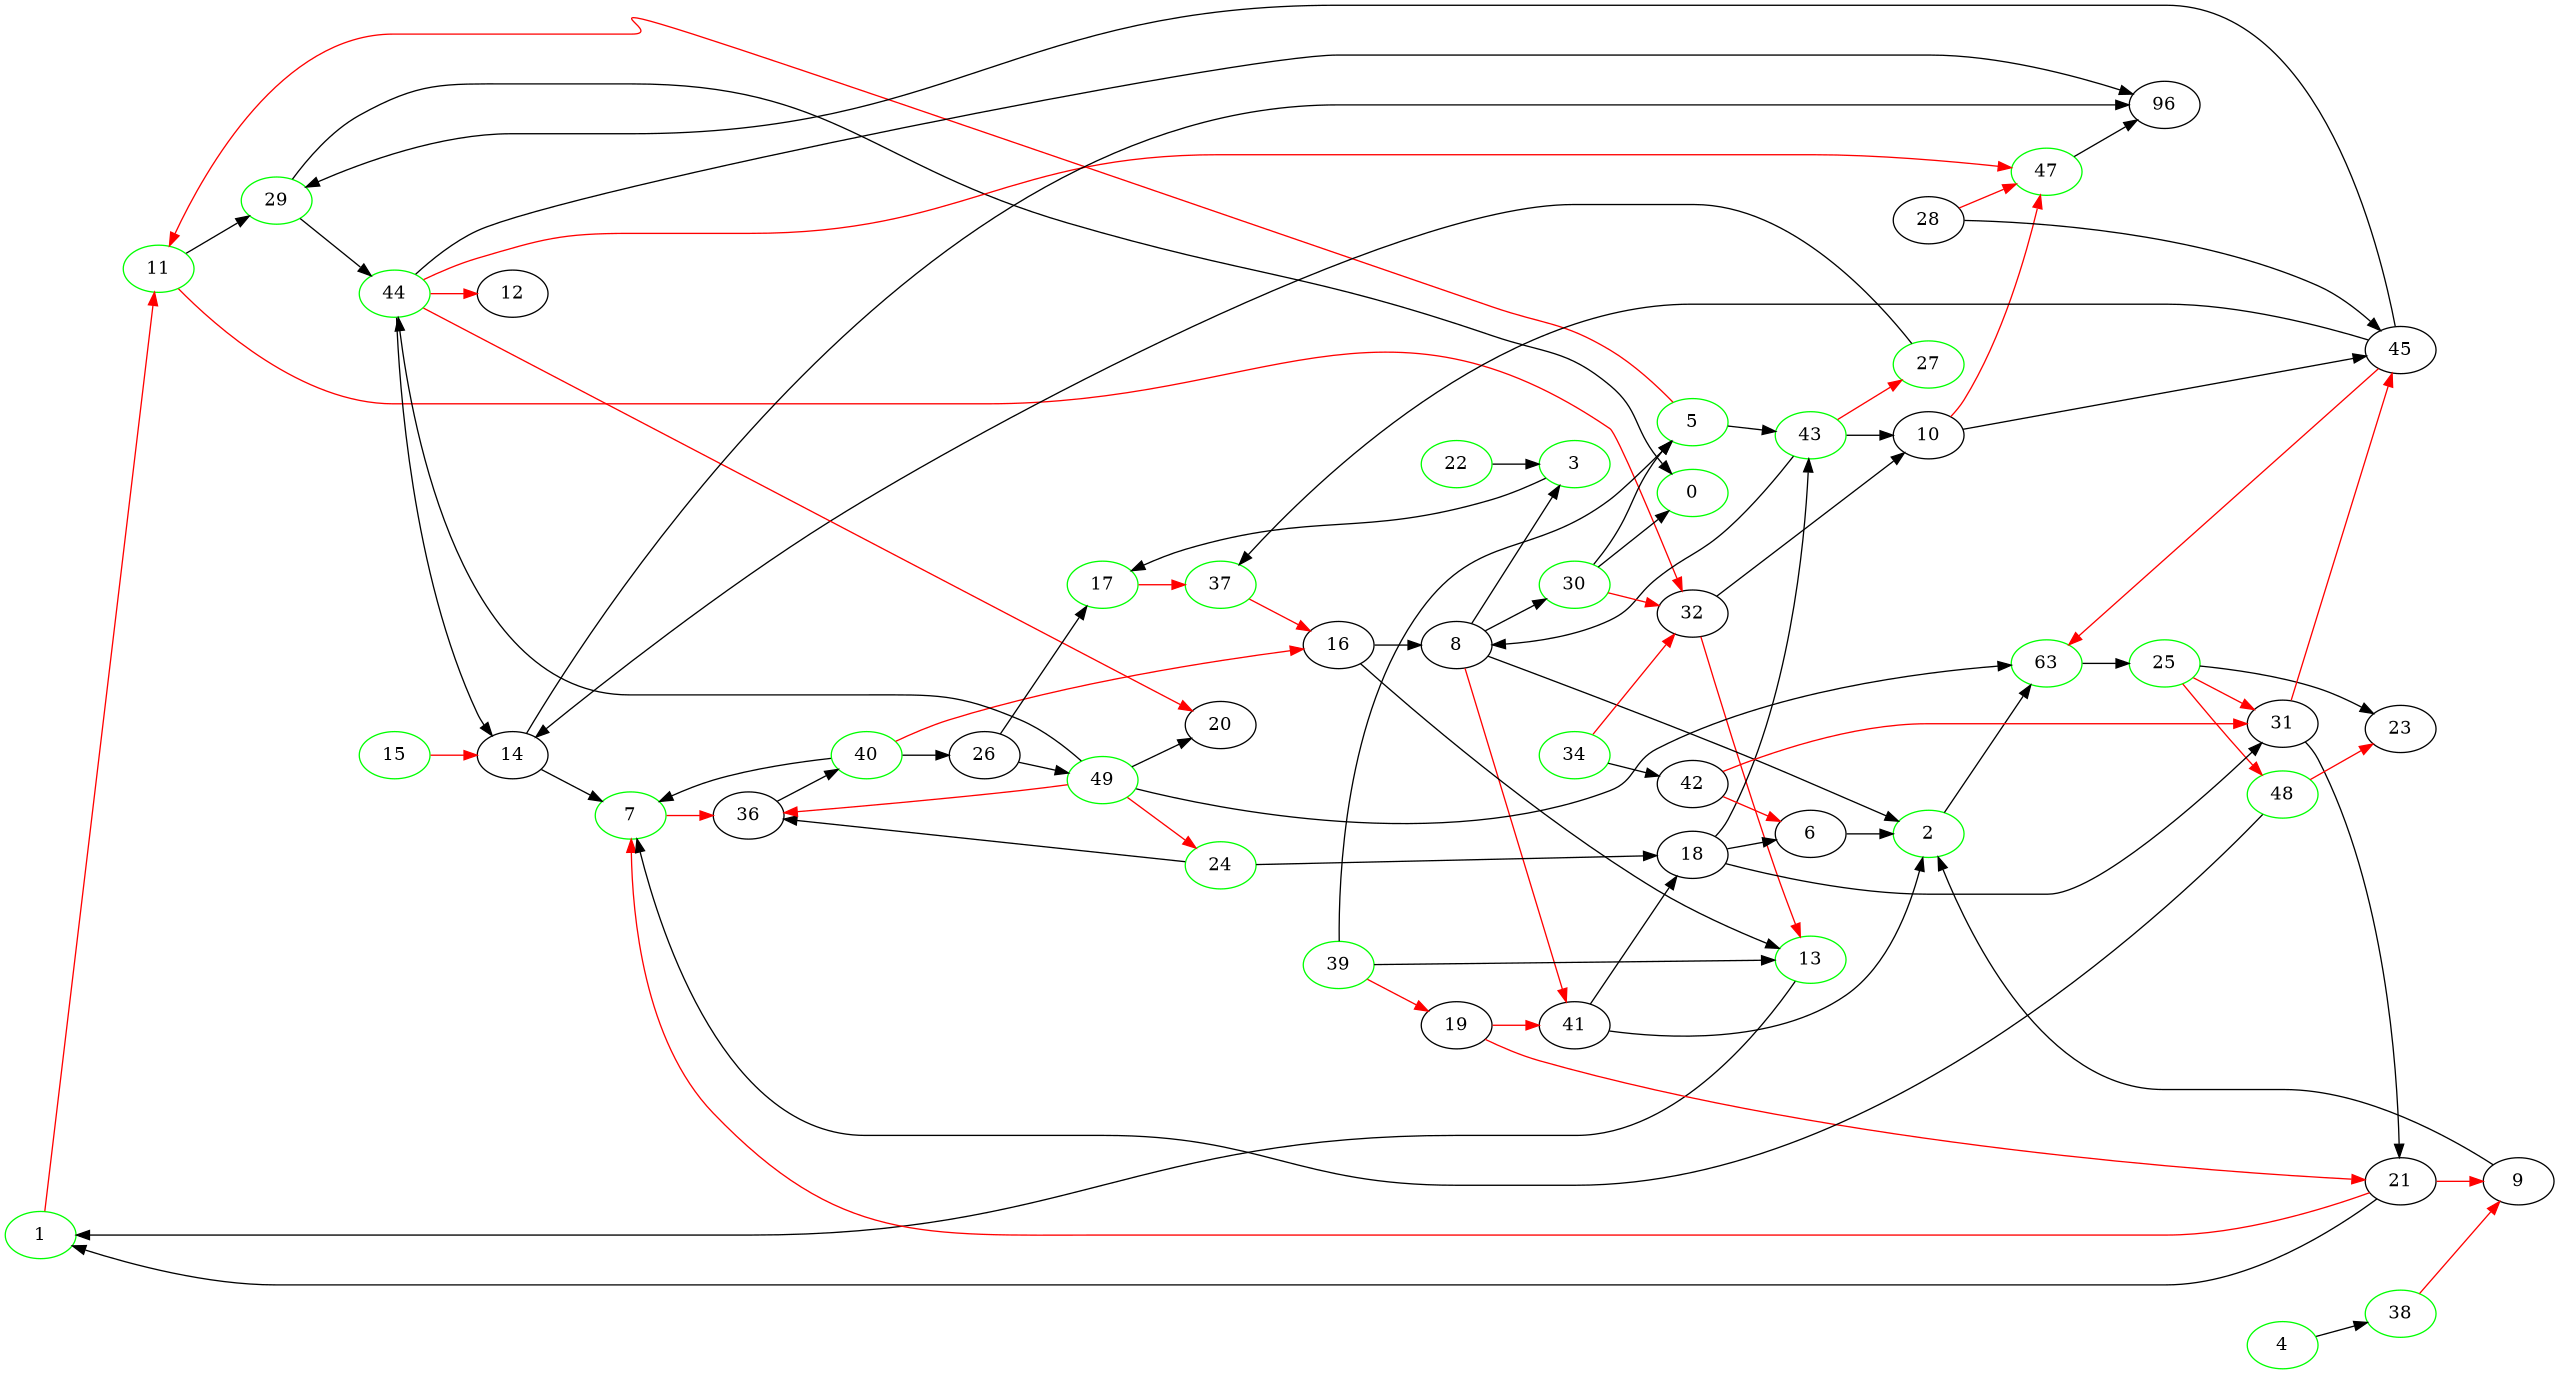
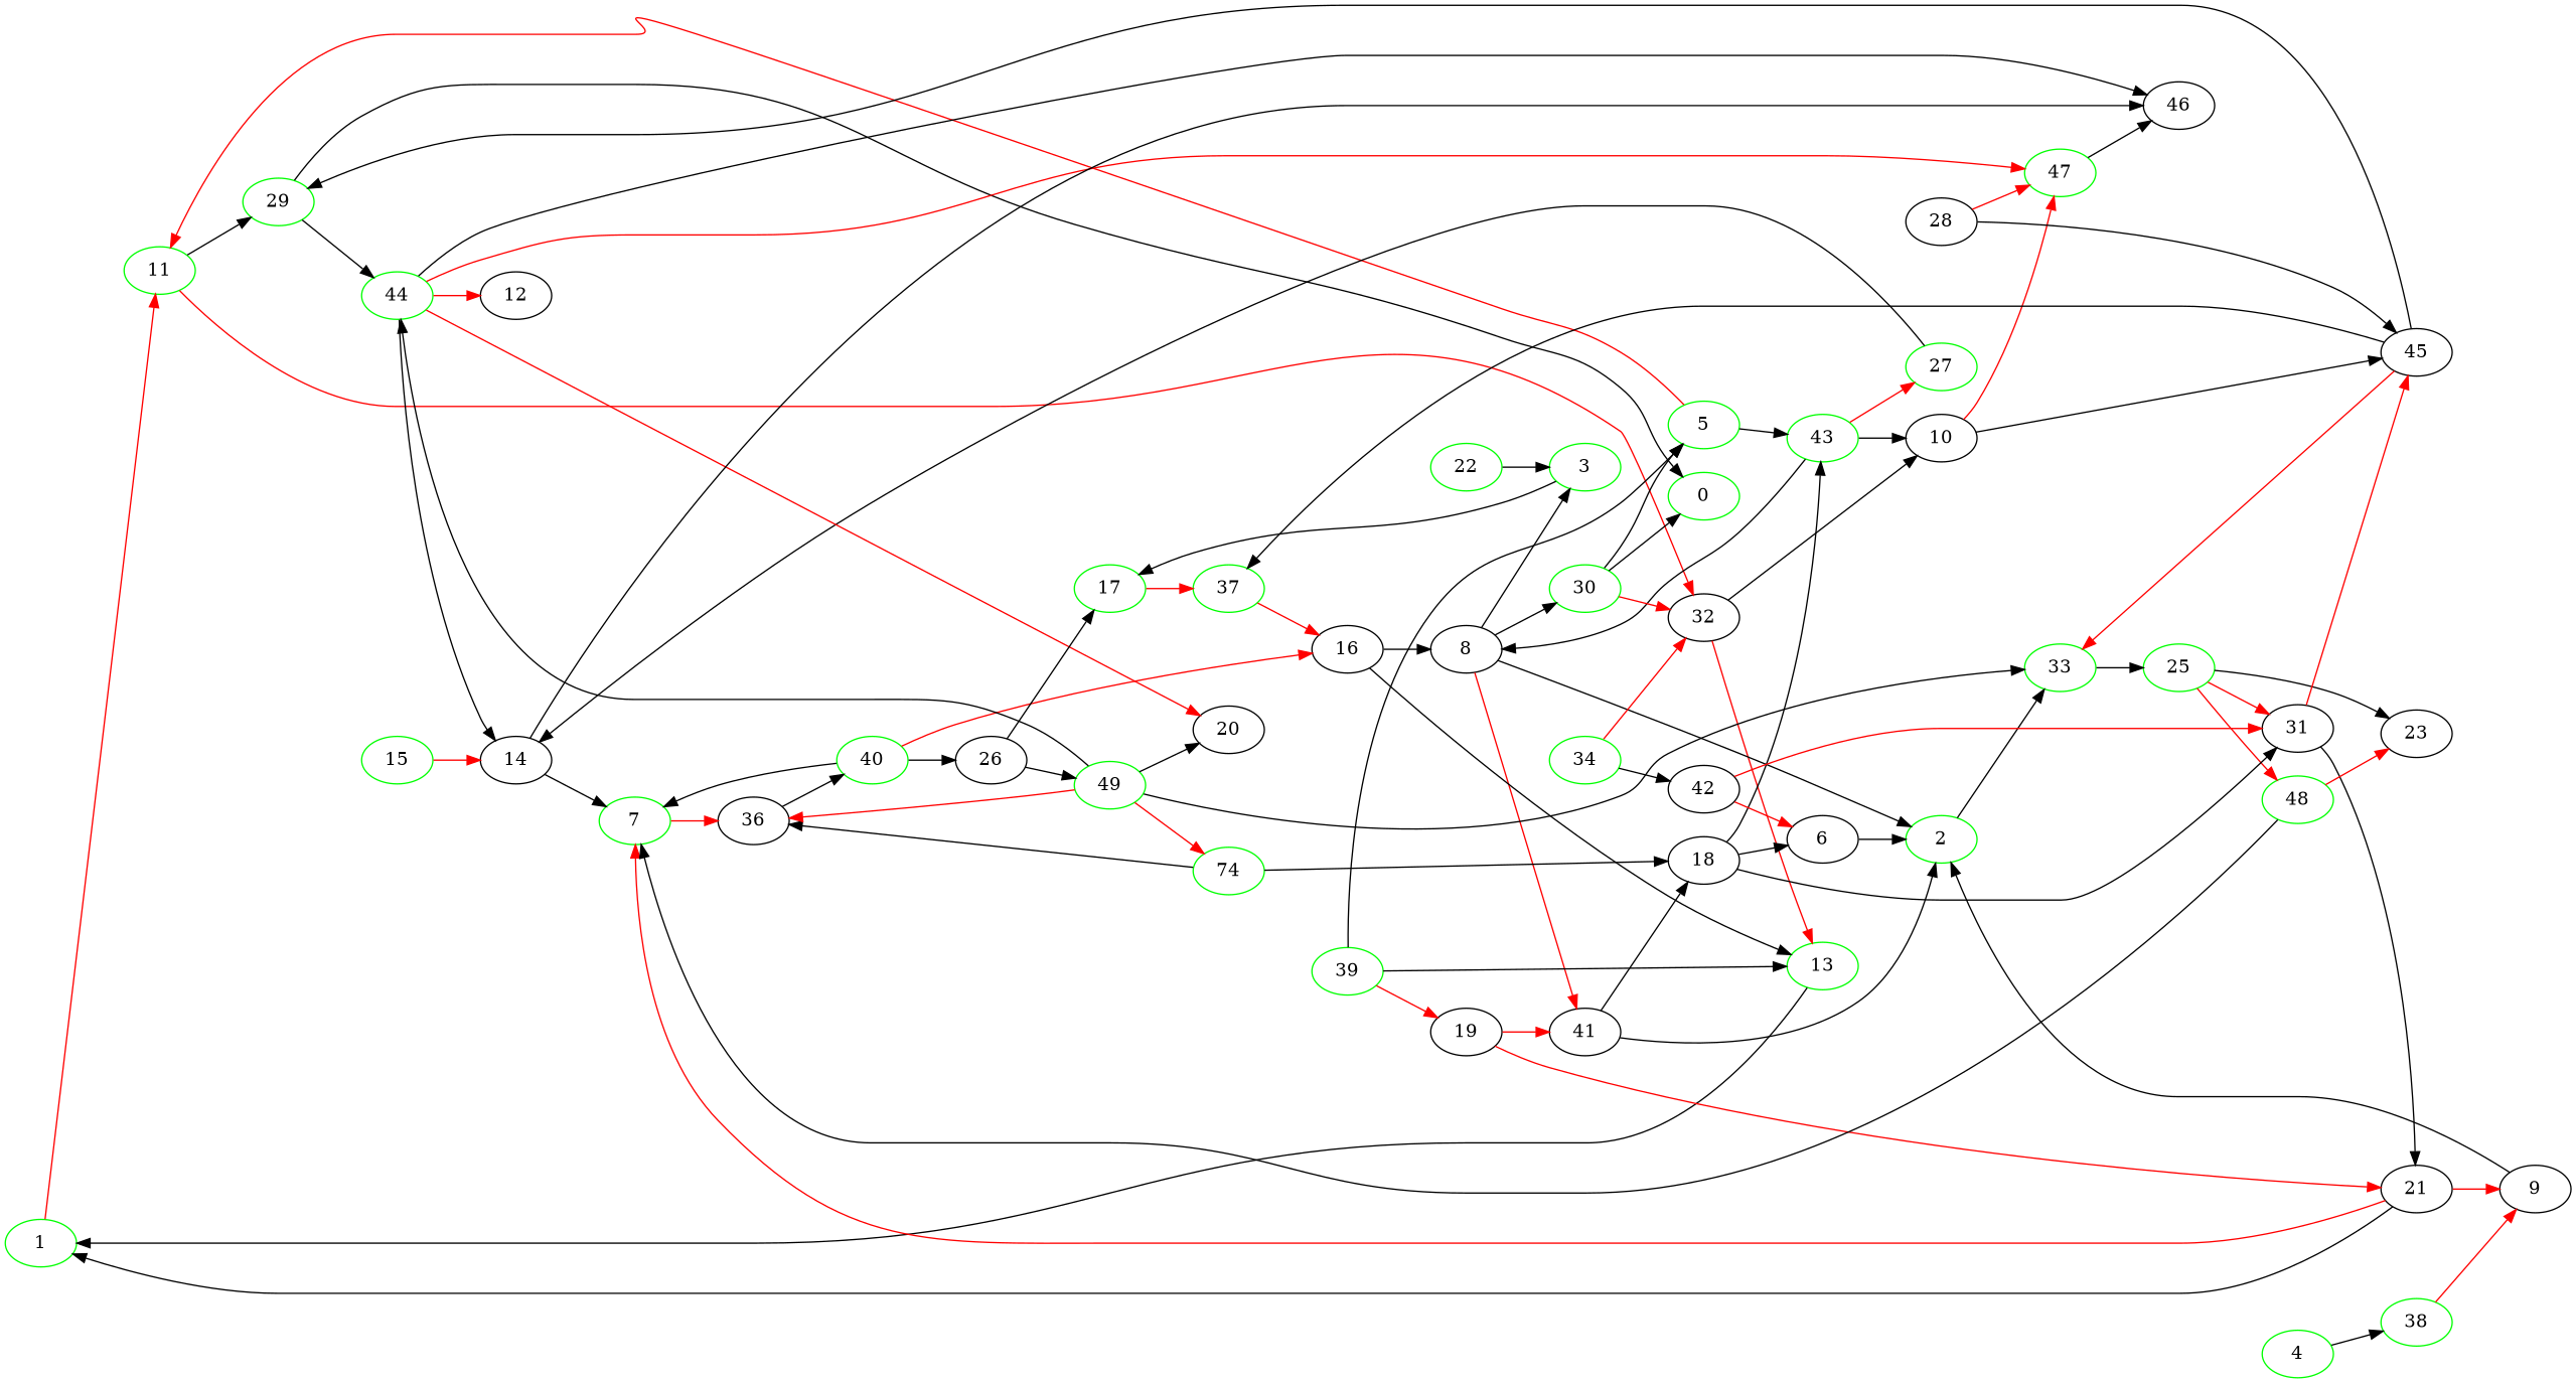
  digraph {
    rankdir=LR
    node [color=green]
    1
    11
    29
    32 [color=""]
    2
-   33 [label=63]
+   33
    9 [color=""]
    25
    3
    17
    37
    4
    38
    5
    43
    8 [color=""]
    10 [color=""]
    27
    6 [color=""]
    36 [color=""]
    7
    40
    30
    41 [color=""]
    0
    18 [color=""]
    45 [color=""]
    47
-   46 [label=96 color=""]
+   46 [color=""]
    44
    13
    14 [color=""]
    15
    16 [color=""]
    31 [color=""]
    21 [color=""]
    19 [color=""]
    22
    23 [color=""]
    48
-   24
+   24 [label=74]
    26 [color=""]
    49
    20 [color=""]
    28 [color=""]
    12 [color=""]
    34
    42 [color=""]
    39
    1 -> 11 [color=red]
    11 -> 29
    11 -> 32 [color=red]
    29 -> 0
    29 -> 44
    32 -> 10
    32 -> 13 [color=red]
    2 -> 33
    33 -> 25
    9 -> 2
    25 -> 31 [color=red]
    25 -> 23
    25 -> 48 [color=red]
    3 -> 17
    17 -> 37 [color=red]
    37 -> 16 [color=red]
    4 -> 38
    38 -> 9 [color=red]
    5 -> 11 [color=red]
    5 -> 43
    43 -> 8
    43 -> 10
    43 -> 27 [color=red]
    8 -> 2
    8 -> 3
    8 -> 30
    8 -> 41 [color=red]
    10 -> 45
    10 -> 47 [color=red]
    27 -> 14
    6 -> 2
    36 -> 40
    7 -> 36 [color=red]
    40 -> 7
    40 -> 16 [color=red]
    40 -> 26
    30 -> 32 [color=red]
    30 -> 5
    30 -> 0
    41 -> 2
    41 -> 18
    18 -> 43
    18 -> 6
    18 -> 31
    45 -> 29
    45 -> 33 [color=red]
    45 -> 37
    47 -> 46
    44 -> 47 [color=red]
    44 -> 46
    44 -> 14
    44 -> 20 [color=red]
    44 -> 12 [color=red]
    13 -> 1
    14 -> 7
    14 -> 46
    15 -> 14 [color=red]
    16 -> 8
    16 -> 13
    31 -> 45 [color=red]
    31 -> 21
    21 -> 1
    21 -> 9 [color=red]
    21 -> 7 [color=red]
    19 -> 41 [color=red]
    19 -> 21 [color=red]
    22 -> 3
    48 -> 7
    48 -> 23 [color=red]
    24 -> 36
    24 -> 18
    26 -> 17
    26 -> 49
    49 -> 33
    49 -> 36 [color=red]
    49 -> 44
    49 -> 24 [color=red]
    49 -> 20
    28 -> 45
    28 -> 47 [color=red]
    34 -> 32 [color=red]
    34 -> 42
    42 -> 6 [color=red]
    42 -> 31 [color=red]
    39 -> 5
    39 -> 13
    39 -> 19 [color=red]
  }
